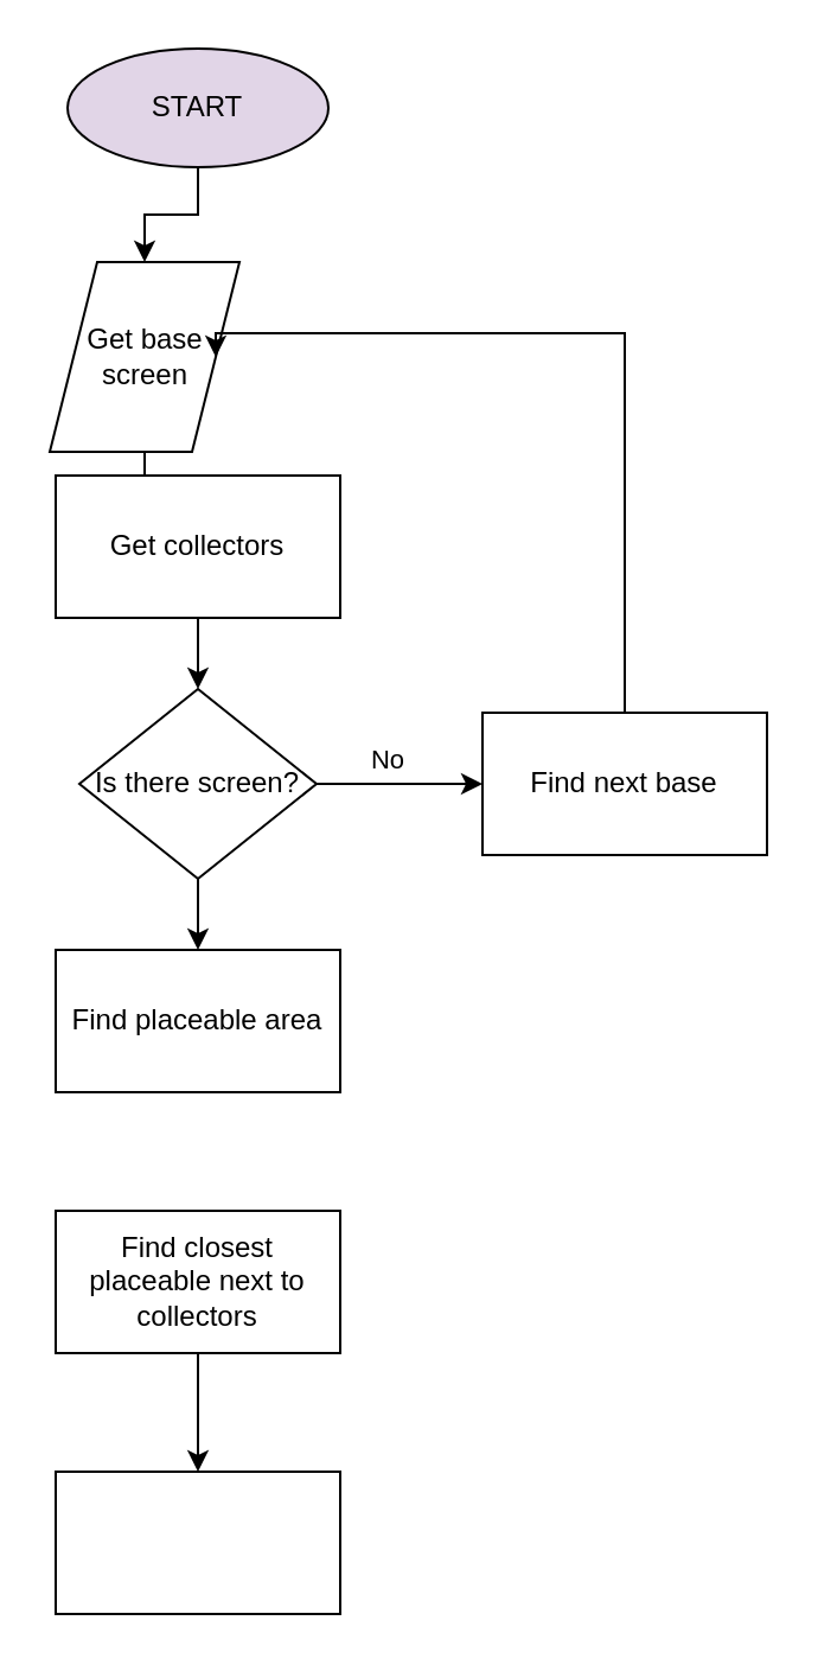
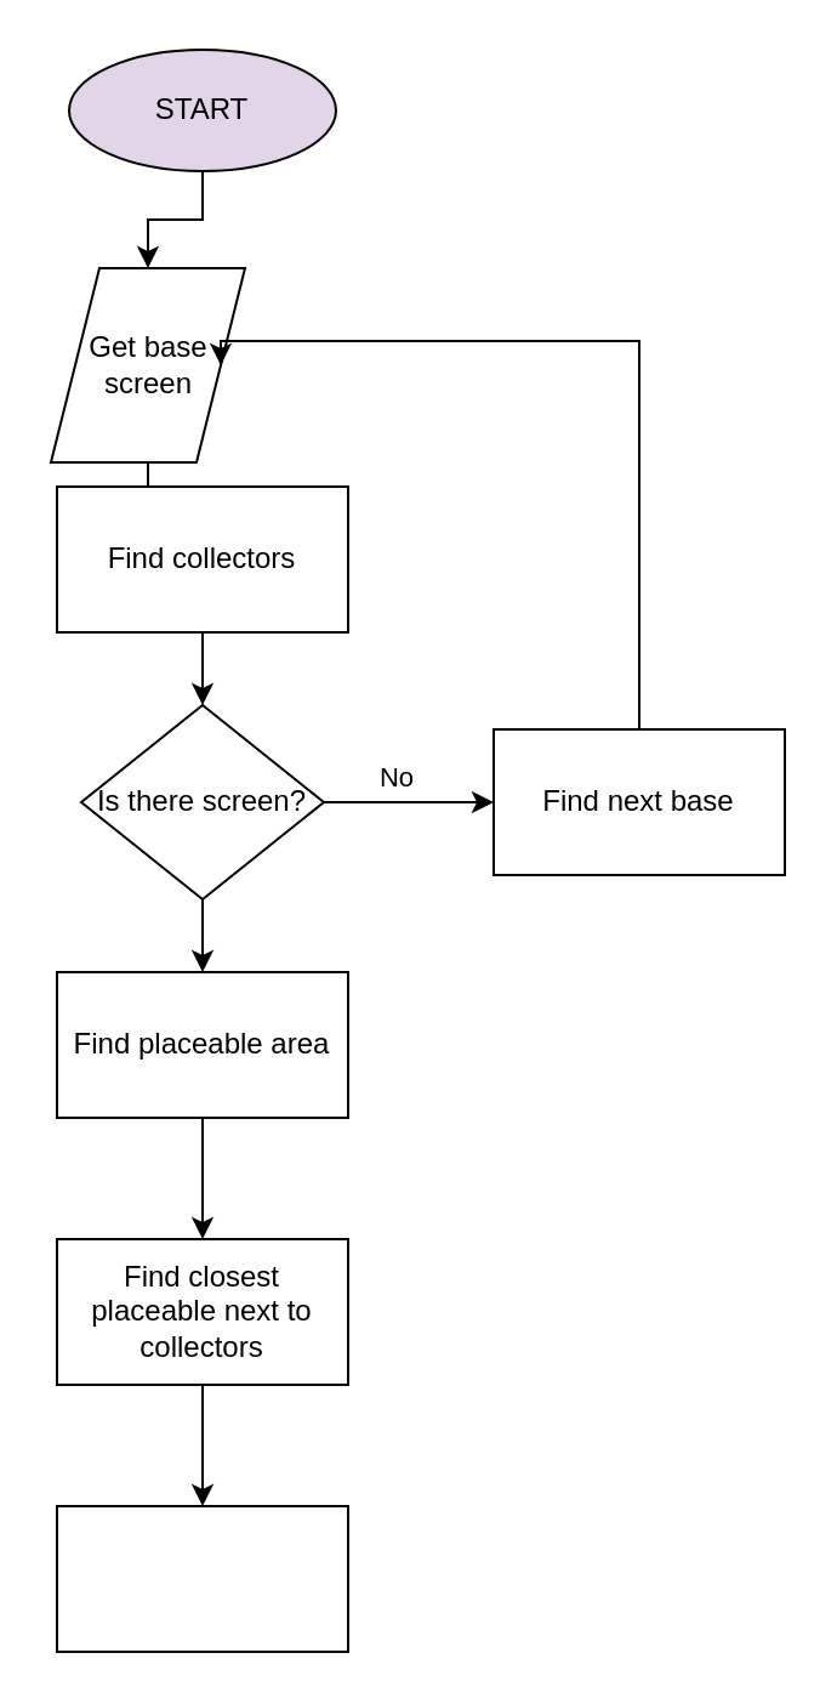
  <mxCell id="0" />
  <mxCell id="1" parent="0" />
  <mxCell id="2" style="edgeStyle=orthogonalEdgeStyle;rounded=0;orthogonalLoop=1;jettySize=auto;html=1;entryX=0.5;entryY=0;entryDx=0;entryDy=0;" edge="1" parent="1" source="3" target="5"><mxGeometry relative="1" as="geometry" /></mxCell>
  <mxCell id="3" value="START" style="ellipse;whiteSpace=wrap;html=1;fillColor=#e1d5e7;" vertex="1" parent="1"><mxGeometry x="28" y="20" width="110" height="50" as="geometry" /></mxCell>
  <mxCell id="4" value="" style="edgeStyle=orthogonalEdgeStyle;rounded=0;orthogonalLoop=1;jettySize=auto;html=1;" edge="1" parent="1" source="5" target="7"><mxGeometry relative="1" as="geometry" /></mxCell>
  <mxCell id="5" value="Get base screen" style="shape=parallelogram;perimeter=parallelogramPerimeter;whiteSpace=wrap;html=1;fixedSize=1;" vertex="1" parent="1"><mxGeometry x="20.5" y="110" width="80" height="80" as="geometry" /></mxCell>
  <mxCell id="6" value="" style="edgeStyle=orthogonalEdgeStyle;rounded=0;orthogonalLoop=1;jettySize=auto;html=1;" edge="1" parent="1" source="7" target="10"><mxGeometry relative="1" as="geometry" /></mxCell>
- <mxCell id="7" value="Get collectors" style="whiteSpace=wrap;html=1;" vertex="1" parent="1"><mxGeometry x="23" y="200" width="120" height="60" as="geometry" /></mxCell>
+ <mxCell id="7" value="Find collectors" style="whiteSpace=wrap;html=1;" vertex="1" parent="1"><mxGeometry x="23" y="200" width="120" height="60" as="geometry" /></mxCell>
  <mxCell id="8" value="No" style="edgeStyle=orthogonalEdgeStyle;rounded=0;orthogonalLoop=1;jettySize=auto;html=1;" edge="1" parent="1" source="10" target="12"><mxGeometry x="-0.143" y="10" relative="1" as="geometry"><mxPoint as="offset" /></mxGeometry></mxCell>
  <mxCell id="9" value="" style="edgeStyle=orthogonalEdgeStyle;rounded=0;orthogonalLoop=1;jettySize=auto;html=1;" edge="1" parent="1" source="10" target="14"><mxGeometry relative="1" as="geometry" /></mxCell>
  <mxCell id="10" value="Is there screen?" style="rhombus;whiteSpace=wrap;html=1;" vertex="1" parent="1"><mxGeometry x="33" y="290" width="100" height="80" as="geometry" /></mxCell>
  <mxCell id="11" style="edgeStyle=orthogonalEdgeStyle;rounded=0;orthogonalLoop=1;jettySize=auto;html=1;entryX=1;entryY=0.5;entryDx=0;entryDy=0;" edge="1" parent="1" source="12" target="5"><mxGeometry relative="1" as="geometry"><mxPoint x="263" y="140" as="targetPoint" /><Array as="points"><mxPoint x="263" y="140" /></Array></mxGeometry></mxCell>
  <mxCell id="12" value="Find next base" style="whiteSpace=wrap;html=1;" vertex="1" parent="1"><mxGeometry x="203" y="300" width="120" height="60" as="geometry" /></mxCell>
+ <mxCell id="13" value="" style="edgeStyle=orthogonalEdgeStyle;rounded=0;orthogonalLoop=1;jettySize=auto;html=1;" edge="1" parent="1" source="14" target="16"><mxGeometry relative="1" as="geometry" /></mxCell>
  <mxCell id="14" value="Find placeable area" style="whiteSpace=wrap;html=1;" vertex="1" parent="1"><mxGeometry x="23" y="400" width="120" height="60" as="geometry" /></mxCell>
  <mxCell id="15" value="" style="edgeStyle=orthogonalEdgeStyle;rounded=0;orthogonalLoop=1;jettySize=auto;html=1;" edge="1" parent="1" source="16" target="17"><mxGeometry relative="1" as="geometry" /></mxCell>
  <mxCell id="16" value="Find closest placeable next to collectors" style="whiteSpace=wrap;html=1;" vertex="1" parent="1"><mxGeometry x="23" y="510" width="120" height="60" as="geometry" /></mxCell>
  <mxCell id="17" value="" style="whiteSpace=wrap;html=1;" vertex="1" parent="1"><mxGeometry x="23" y="620" width="120" height="60" as="geometry" /></mxCell>
